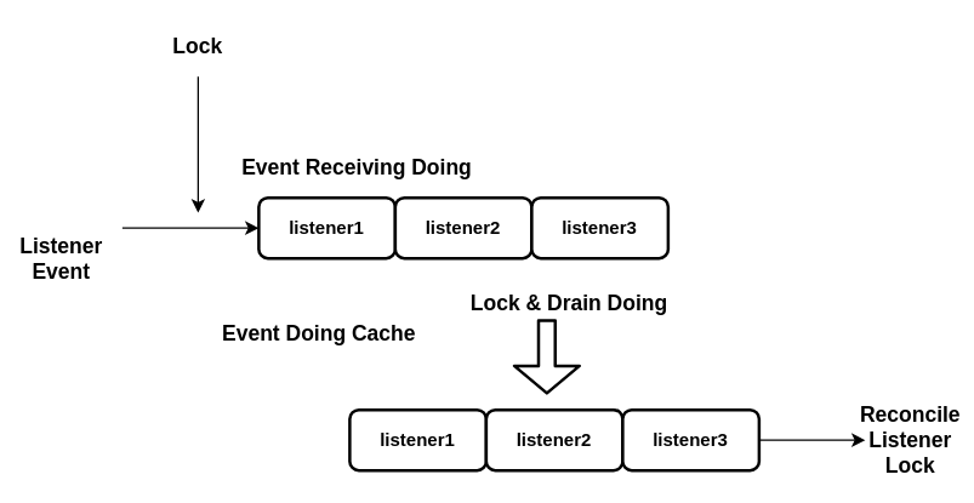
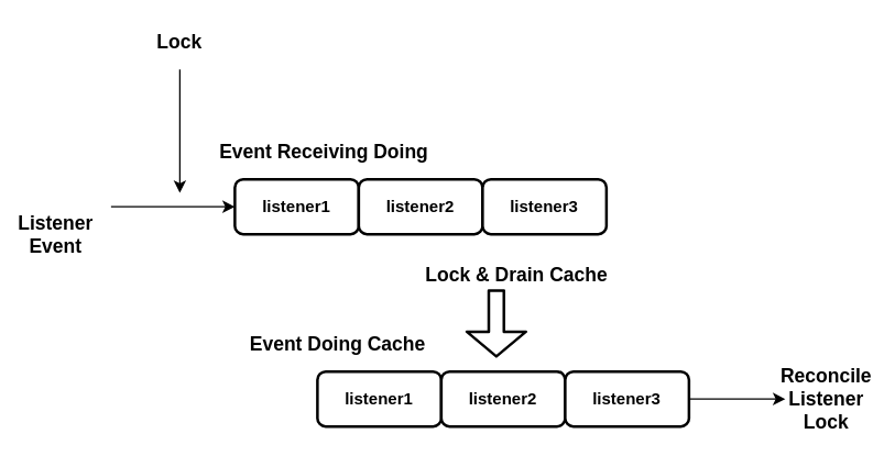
  <mxCell id="0" />
  <mxCell id="1" parent="0" />
  <mxCell id="2" value="listener1" style="rounded=1;whiteSpace=wrap;html=1;fontStyle=1;strokeWidth=2;" vertex="1" parent="1"><mxGeometry x="170" y="130" width="90" height="40" as="geometry" /></mxCell>
  <mxCell id="3" value="listener2" style="rounded=1;whiteSpace=wrap;html=1;fontStyle=1;strokeWidth=2;" vertex="1" parent="1"><mxGeometry x="260" y="130" width="90" height="40" as="geometry" /></mxCell>
  <mxCell id="4" value="listener3" style="rounded=1;whiteSpace=wrap;html=1;fontStyle=1;strokeWidth=2;" vertex="1" parent="1"><mxGeometry x="350" y="130" width="90" height="40" as="geometry" /></mxCell>
  <mxCell id="5" value="&lt;span style=&quot;font-weight: 700&quot;&gt;listener1&lt;/span&gt;" style="rounded=1;whiteSpace=wrap;html=1;strokeWidth=2;" vertex="1" parent="1"><mxGeometry x="230" y="270" width="90" height="40" as="geometry" /></mxCell>
  <mxCell id="6" value="&lt;span style=&quot;font-weight: 700&quot;&gt;listener2&lt;/span&gt;" style="rounded=1;whiteSpace=wrap;html=1;strokeWidth=2;" vertex="1" parent="1"><mxGeometry x="320" y="270" width="90" height="40" as="geometry" /></mxCell>
  <mxCell id="7" value="&lt;span style=&quot;font-weight: 700&quot;&gt;listener3&lt;/span&gt;" style="rounded=1;whiteSpace=wrap;html=1;strokeWidth=2;" vertex="1" parent="1"><mxGeometry x="410" y="270" width="90" height="40" as="geometry" /></mxCell>
  <mxCell id="8" value="Event Receiving Doing" style="text;html=1;strokeColor=none;fillColor=none;align=center;verticalAlign=middle;whiteSpace=wrap;rounded=0;fontSize=14;fontStyle=1" vertex="1" parent="1"><mxGeometry x="150" y="100" width="170" height="20" as="geometry" /></mxCell>
- <mxCell id="9" value="Event Doing Cache" style="text;html=1;strokeColor=none;fillColor=none;align=center;verticalAlign=middle;whiteSpace=wrap;rounded=0;fontSize=14;fontStyle=1" vertex="1" parent="1"><mxGeometry x="145" y="210" width="130" height="20" as="geometry" /></mxCell>
+ <mxCell id="9" value="Event Doing Cache" style="text;html=1;strokeColor=none;fillColor=none;align=center;verticalAlign=middle;whiteSpace=wrap;rounded=0;fontSize=14;fontStyle=1" vertex="1" parent="1"><mxGeometry x="180" y="240" width="130" height="20" as="geometry" /></mxCell>
  <mxCell id="10" value="" style="endArrow=classic;html=1;fontSize=14;" edge="1" parent="1"><mxGeometry width="50" height="50" relative="1" as="geometry"><mxPoint x="80" y="150" as="sourcePoint" /><mxPoint x="170" y="150" as="targetPoint" /></mxGeometry></mxCell>
  <mxCell id="11" value="Listener Event" style="text;html=1;strokeColor=none;fillColor=none;align=center;verticalAlign=middle;whiteSpace=wrap;rounded=0;fontSize=14;fontStyle=1" vertex="1" parent="1"><mxGeometry x="20" y="160" width="40" height="20" as="geometry" /></mxCell>
  <mxCell id="12" value="" style="endArrow=classic;html=1;fontSize=14;" edge="1" parent="1"><mxGeometry width="50" height="50" relative="1" as="geometry"><mxPoint x="130" y="50" as="sourcePoint" /><mxPoint x="130" y="140" as="targetPoint" /></mxGeometry></mxCell>
  <mxCell id="13" value="Lock" style="text;html=1;strokeColor=none;fillColor=none;align=center;verticalAlign=middle;whiteSpace=wrap;rounded=0;fontSize=14;fontStyle=1" vertex="1" parent="1"><mxGeometry x="110" y="20" width="40" height="20" as="geometry" /></mxCell>
  <mxCell id="14" value="" style="endArrow=classic;html=1;fontSize=14;exitX=1;exitY=0.5;exitDx=0;exitDy=0;" edge="1" parent="1" source="7"><mxGeometry width="50" height="50" relative="1" as="geometry"><mxPoint x="640" y="320" as="sourcePoint" /><mxPoint x="570" y="290" as="targetPoint" /></mxGeometry></mxCell>
  <mxCell id="15" value="Reconcile&lt;br&gt;Listener Lock" style="text;html=1;strokeColor=none;fillColor=none;align=center;verticalAlign=middle;whiteSpace=wrap;rounded=0;fontSize=14;fontStyle=1" vertex="1" parent="1"><mxGeometry x="580" y="280" width="40" height="20" as="geometry" /></mxCell>
  <mxCell id="16" value="" style="shape=flexArrow;endArrow=classic;html=1;fontSize=14;endWidth=30;endSize=5.33;strokeWidth=2;" edge="1" parent="1"><mxGeometry width="50" height="50" relative="1" as="geometry"><mxPoint x="360" y="210" as="sourcePoint" /><mxPoint x="360" y="260" as="targetPoint" /></mxGeometry></mxCell>
- <mxCell id="17" value="Lock &amp;amp; Drain Doing" style="text;html=1;strokeColor=none;fillColor=none;align=center;verticalAlign=middle;whiteSpace=wrap;rounded=0;fontSize=14;fontStyle=1" vertex="1" parent="1"><mxGeometry x="300" y="190" width="150" height="20" as="geometry" /></mxCell>
+ <mxCell id="17" value="Lock &amp;amp; Drain Cache" style="text;html=1;strokeColor=none;fillColor=none;align=center;verticalAlign=middle;whiteSpace=wrap;rounded=0;fontSize=14;fontStyle=1" vertex="1" parent="1"><mxGeometry x="300" y="190" width="150" height="20" as="geometry" /></mxCell>
